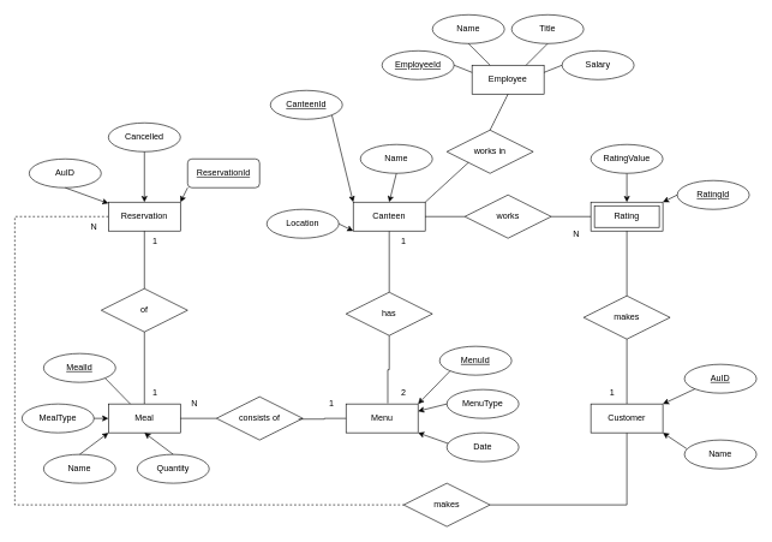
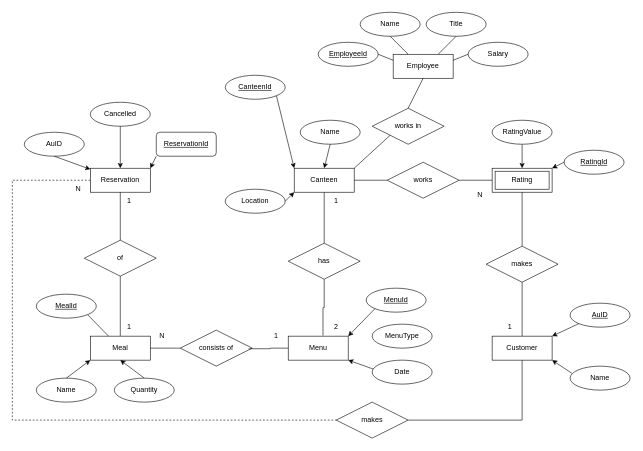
  <mxCell id="0" />
  <mxCell id="1" parent="0" />
  <mxCell id="2" style="edgeStyle=orthogonalEdgeStyle;rounded=0;orthogonalLoop=1;jettySize=auto;html=1;endArrow=none;endFill=0;dashed=1;" parent="1" source="3" edge="1"><mxGeometry relative="1" as="geometry"><mxPoint x="560" y="700" as="targetPoint" /><Array as="points"><mxPoint x="20" y="300" /><mxPoint x="20" y="700" /></Array></mxGeometry></mxCell>
  <mxCell id="3" value="Reservation" style="whiteSpace=wrap;html=1;align=center;" parent="1" vertex="1"><mxGeometry x="150" y="280" width="100" height="40" as="geometry" /></mxCell>
  <mxCell id="4" value="of" style="shape=rhombus;perimeter=rhombusPerimeter;whiteSpace=wrap;html=1;align=center;" parent="1" vertex="1"><mxGeometry x="140" y="400" width="120" height="60" as="geometry" /></mxCell>
  <mxCell id="5" value="" style="endArrow=none;html=1;rounded=0;exitX=0.5;exitY=1;exitDx=0;exitDy=0;entryX=0.5;entryY=0;entryDx=0;entryDy=0;endFill=0;" parent="1" source="3" target="4" edge="1"><mxGeometry width="50" height="50" relative="1" as="geometry"><mxPoint x="340" y="380" as="sourcePoint" /><mxPoint x="390" y="330" as="targetPoint" /></mxGeometry></mxCell>
  <mxCell id="6" value="" style="endArrow=none;html=1;rounded=0;exitX=0.5;exitY=1;exitDx=0;exitDy=0;entryX=0.5;entryY=0;entryDx=0;entryDy=0;endFill=0;" parent="1" source="4" target="7" edge="1"><mxGeometry width="50" height="50" relative="1" as="geometry"><mxPoint x="210" y="330" as="sourcePoint" /><mxPoint x="210" y="410" as="targetPoint" /></mxGeometry></mxCell>
  <mxCell id="7" value="Meal" style="whiteSpace=wrap;html=1;align=center;" parent="1" vertex="1"><mxGeometry x="150" y="560" width="100" height="40" as="geometry" /></mxCell>
  <mxCell id="8" value="AuID" style="ellipse;whiteSpace=wrap;html=1;align=center;" parent="1" vertex="1"><mxGeometry x="40" y="220" width="100" height="40" as="geometry" /></mxCell>
  <mxCell id="9" value="Cancelled" style="ellipse;whiteSpace=wrap;html=1;align=center;" parent="1" vertex="1"><mxGeometry x="150" y="170" width="100" height="40" as="geometry" /></mxCell>
  <mxCell id="10" style="edgeStyle=orthogonalEdgeStyle;rounded=0;orthogonalLoop=1;jettySize=auto;html=1;entryX=0.5;entryY=0;entryDx=0;entryDy=0;endArrow=none;endFill=0;" parent="1" source="11" target="29" edge="1"><mxGeometry relative="1" as="geometry" /></mxCell>
  <mxCell id="11" value="Canteen" style="whiteSpace=wrap;html=1;align=center;" parent="1" vertex="1"><mxGeometry x="490" y="280" width="100" height="40" as="geometry" /></mxCell>
  <mxCell id="12" value="Menu" style="whiteSpace=wrap;html=1;align=center;" parent="1" vertex="1"><mxGeometry x="480" y="560" width="100" height="40" as="geometry" /></mxCell>
  <mxCell id="13" style="edgeStyle=orthogonalEdgeStyle;rounded=0;orthogonalLoop=1;jettySize=auto;html=1;entryX=1;entryY=0.5;entryDx=0;entryDy=0;endArrow=none;endFill=0;" parent="1" source="14" target="20" edge="1"><mxGeometry relative="1" as="geometry" /></mxCell>
  <mxCell id="14" value="Rating" style="shape=ext;margin=3;double=1;whiteSpace=wrap;html=1;align=center;" parent="1" vertex="1"><mxGeometry x="820" y="280" width="100" height="40" as="geometry" /></mxCell>
  <mxCell id="15" style="edgeStyle=orthogonalEdgeStyle;rounded=0;orthogonalLoop=1;jettySize=auto;html=1;entryX=0.5;entryY=1;entryDx=0;entryDy=0;endArrow=none;endFill=0;" parent="1" source="17" target="22" edge="1"><mxGeometry relative="1" as="geometry" /></mxCell>
  <mxCell id="16" style="edgeStyle=orthogonalEdgeStyle;rounded=0;orthogonalLoop=1;jettySize=auto;html=1;entryX=1;entryY=0.5;entryDx=0;entryDy=0;endArrow=none;endFill=0;" parent="1" source="17" target="32" edge="1"><mxGeometry relative="1" as="geometry"><Array as="points"><mxPoint x="870" y="700" /></Array></mxGeometry></mxCell>
  <mxCell id="17" value="Customer" style="whiteSpace=wrap;html=1;align=center;" parent="1" vertex="1"><mxGeometry x="820" y="560" width="100" height="40" as="geometry" /></mxCell>
  <mxCell id="18" value="ReservationId" style="whiteSpace=wrap;html=1;align=center;fontStyle=4;rounded=1;" parent="1" vertex="1"><mxGeometry x="260" y="220" width="100" height="40" as="geometry" /></mxCell>
  <mxCell id="19" style="edgeStyle=orthogonalEdgeStyle;rounded=0;orthogonalLoop=1;jettySize=auto;html=1;entryX=1;entryY=0.5;entryDx=0;entryDy=0;endArrow=none;endFill=0;" parent="1" source="20" target="11" edge="1"><mxGeometry relative="1" as="geometry" /></mxCell>
  <mxCell id="20" value="works" style="shape=rhombus;perimeter=rhombusPerimeter;whiteSpace=wrap;html=1;align=center;" parent="1" vertex="1"><mxGeometry x="645" y="270" width="120" height="60" as="geometry" /></mxCell>
  <mxCell id="21" style="edgeStyle=orthogonalEdgeStyle;rounded=0;orthogonalLoop=1;jettySize=auto;html=1;entryX=0.5;entryY=1;entryDx=0;entryDy=0;endArrow=none;endFill=0;" parent="1" source="22" target="14" edge="1"><mxGeometry relative="1" as="geometry" /></mxCell>
  <mxCell id="22" value="makes" style="shape=rhombus;perimeter=rhombusPerimeter;whiteSpace=wrap;html=1;align=center;" parent="1" vertex="1"><mxGeometry x="810" y="410" width="120" height="60" as="geometry" /></mxCell>
  <mxCell id="23" style="edgeStyle=orthogonalEdgeStyle;rounded=0;orthogonalLoop=1;jettySize=auto;html=1;entryX=1;entryY=0.5;entryDx=0;entryDy=0;endArrow=none;endFill=0;" parent="1" source="24" target="7" edge="1"><mxGeometry relative="1" as="geometry" /></mxCell>
  <mxCell id="24" value="consists of" style="shape=rhombus;perimeter=rhombusPerimeter;whiteSpace=wrap;html=1;align=center;" parent="1" vertex="1"><mxGeometry x="300" y="550" width="120" height="60" as="geometry" /></mxCell>
  <mxCell id="25" style="edgeStyle=orthogonalEdgeStyle;rounded=0;orthogonalLoop=1;jettySize=auto;html=1;entryX=0.95;entryY=0.517;entryDx=0;entryDy=0;entryPerimeter=0;exitX=0;exitY=0.5;exitDx=0;exitDy=0;endArrow=none;endFill=0;" parent="1" source="12" target="24" edge="1"><mxGeometry relative="1" as="geometry"><mxPoint x="880" y="570" as="sourcePoint" /><mxPoint x="880" y="480" as="targetPoint" /></mxGeometry></mxCell>
  <mxCell id="26" value="N" style="text;html=1;strokeColor=none;fillColor=none;align=center;verticalAlign=middle;whiteSpace=wrap;rounded=0;" parent="1" vertex="1"><mxGeometry x="240" y="545" width="60" height="30" as="geometry" /></mxCell>
  <mxCell id="27" value="1" style="text;html=1;strokeColor=none;fillColor=none;align=center;verticalAlign=middle;whiteSpace=wrap;rounded=0;" parent="1" vertex="1"><mxGeometry x="430" y="545" width="60" height="30" as="geometry" /></mxCell>
  <mxCell id="28" style="edgeStyle=orthogonalEdgeStyle;rounded=0;orthogonalLoop=1;jettySize=auto;html=1;entryX=0.58;entryY=-0.025;entryDx=0;entryDy=0;entryPerimeter=0;endArrow=none;endFill=0;" parent="1" source="29" target="12" edge="1"><mxGeometry relative="1" as="geometry" /></mxCell>
  <mxCell id="29" value="has" style="shape=rhombus;perimeter=rhombusPerimeter;whiteSpace=wrap;html=1;align=center;" parent="1" vertex="1"><mxGeometry x="480" y="405" width="120" height="60" as="geometry" /></mxCell>
  <mxCell id="30" value="2" style="text;html=1;strokeColor=none;fillColor=none;align=center;verticalAlign=middle;whiteSpace=wrap;rounded=0;" parent="1" vertex="1"><mxGeometry x="530" y="530" width="60" height="30" as="geometry" /></mxCell>
  <mxCell id="31" value="1" style="text;html=1;strokeColor=none;fillColor=none;align=center;verticalAlign=middle;whiteSpace=wrap;rounded=0;" parent="1" vertex="1"><mxGeometry x="530" y="320" width="60" height="30" as="geometry" /></mxCell>
  <mxCell id="32" value="makes" style="shape=rhombus;perimeter=rhombusPerimeter;whiteSpace=wrap;html=1;align=center;" parent="1" vertex="1"><mxGeometry x="560" y="670" width="120" height="60" as="geometry" /></mxCell>
  <mxCell id="33" value="Name" style="ellipse;whiteSpace=wrap;html=1;align=center;" parent="1" vertex="1"><mxGeometry x="950" y="610" width="100" height="40" as="geometry" /></mxCell>
  <mxCell id="34" value="" style="endArrow=classic;html=1;rounded=0;exitX=0.5;exitY=1;exitDx=0;exitDy=0;" parent="1" source="8" target="3" edge="1"><mxGeometry width="50" height="50" relative="1" as="geometry"><mxPoint x="210" y="330" as="sourcePoint" /><mxPoint x="210" y="410" as="targetPoint" /></mxGeometry></mxCell>
  <mxCell id="35" value="" style="endArrow=classic;html=1;rounded=0;exitX=0.5;exitY=1;exitDx=0;exitDy=0;entryX=0.5;entryY=0;entryDx=0;entryDy=0;" parent="1" source="9" target="3" edge="1"><mxGeometry width="50" height="50" relative="1" as="geometry"><mxPoint x="100" y="270" as="sourcePoint" /><mxPoint x="160" y="292" as="targetPoint" /></mxGeometry></mxCell>
  <mxCell id="36" value="" style="endArrow=classic;html=1;rounded=0;exitX=0;exitY=1;exitDx=0;exitDy=0;entryX=1;entryY=0;entryDx=0;entryDy=0;" parent="1" source="18" target="3" edge="1"><mxGeometry width="50" height="50" relative="1" as="geometry"><mxPoint x="110" y="280" as="sourcePoint" /><mxPoint x="170" y="302" as="targetPoint" /></mxGeometry></mxCell>
  <mxCell id="37" value="AuID" style="ellipse;whiteSpace=wrap;html=1;align=center;fontStyle=4;" parent="1" vertex="1"><mxGeometry x="950" y="505" width="100" height="40" as="geometry" /></mxCell>
  <mxCell id="38" value="" style="endArrow=classic;html=1;rounded=0;exitX=0;exitY=1;exitDx=0;exitDy=0;entryX=1;entryY=0;entryDx=0;entryDy=0;" parent="1" source="37" target="17" edge="1"><mxGeometry width="50" height="50" relative="1" as="geometry"><mxPoint x="285" y="264" as="sourcePoint" /><mxPoint x="260" y="290" as="targetPoint" /></mxGeometry></mxCell>
  <mxCell id="39" value="" style="endArrow=classic;html=1;rounded=0;exitX=0.03;exitY=0.3;exitDx=0;exitDy=0;entryX=1;entryY=1;entryDx=0;entryDy=0;exitPerimeter=0;" parent="1" source="33" target="17" edge="1"><mxGeometry width="50" height="50" relative="1" as="geometry"><mxPoint x="975" y="549" as="sourcePoint" /><mxPoint x="930" y="570" as="targetPoint" /></mxGeometry></mxCell>
  <mxCell id="40" value="MenuId" style="ellipse;whiteSpace=wrap;html=1;align=center;fontStyle=4;" parent="1" vertex="1"><mxGeometry x="610" y="480" width="100" height="40" as="geometry" /></mxCell>
  <mxCell id="41" value="MenuType" style="ellipse;whiteSpace=wrap;html=1;align=center;" parent="1" vertex="1"><mxGeometry x="620" y="540" width="100" height="40" as="geometry" /></mxCell>
  <mxCell id="42" value="" style="endArrow=classic;html=1;rounded=0;exitX=0;exitY=1;exitDx=0;exitDy=0;entryX=1;entryY=0;entryDx=0;entryDy=0;" parent="1" source="40" target="12" edge="1"><mxGeometry width="50" height="50" relative="1" as="geometry"><mxPoint x="975" y="549" as="sourcePoint" /><mxPoint x="930" y="570" as="targetPoint" /></mxGeometry></mxCell>
- <mxCell id="43" value="" style="endArrow=classic;html=1;rounded=0;exitX=0;exitY=0.5;exitDx=0;exitDy=0;entryX=1;entryY=0.25;entryDx=0;entryDy=0;" parent="1" source="41" target="12" edge="1"><mxGeometry width="50" height="50" relative="1" as="geometry"><mxPoint x="635" y="524" as="sourcePoint" /><mxPoint x="590" y="570" as="targetPoint" /></mxGeometry></mxCell>
  <mxCell id="44" value="" style="endArrow=classic;html=1;rounded=0;exitX=0;exitY=0;exitDx=0;exitDy=0;entryX=1;entryY=1;entryDx=0;entryDy=0;" parent="1" target="12" edge="1"><mxGeometry width="50" height="50" relative="1" as="geometry"><mxPoint x="624.645" y="615.858" as="sourcePoint" /><mxPoint x="600" y="580" as="targetPoint" /></mxGeometry></mxCell>
  <mxCell id="45" value="RatingId" style="ellipse;whiteSpace=wrap;html=1;align=center;fontStyle=4;" parent="1" vertex="1"><mxGeometry x="940" y="250" width="100" height="40" as="geometry" /></mxCell>
  <mxCell id="46" style="edgeStyle=orthogonalEdgeStyle;rounded=0;orthogonalLoop=1;jettySize=auto;html=1;entryX=0.5;entryY=0;entryDx=0;entryDy=0;" parent="1" source="47" target="14" edge="1"><mxGeometry relative="1" as="geometry" /></mxCell>
  <mxCell id="47" value="RatingValue" style="ellipse;whiteSpace=wrap;html=1;align=center;" parent="1" vertex="1"><mxGeometry x="820" y="200" width="100" height="40" as="geometry" /></mxCell>
  <mxCell id="48" value="" style="endArrow=classic;html=1;rounded=0;exitX=0;exitY=0.5;exitDx=0;exitDy=0;entryX=1;entryY=0;entryDx=0;entryDy=0;" parent="1" source="45" target="14" edge="1"><mxGeometry width="50" height="50" relative="1" as="geometry"><mxPoint x="975" y="549" as="sourcePoint" /><mxPoint x="930" y="570" as="targetPoint" /></mxGeometry></mxCell>
  <mxCell id="49" value="Date" style="ellipse;whiteSpace=wrap;html=1;align=center;" parent="1" vertex="1"><mxGeometry x="620" y="600" width="100" height="40" as="geometry" /></mxCell>
  <mxCell id="50" value="MealId" style="ellipse;whiteSpace=wrap;html=1;align=center;fontStyle=4;" parent="1" vertex="1"><mxGeometry x="60" y="490" width="100" height="40" as="geometry" /></mxCell>
- <mxCell id="51" value="MealType" style="ellipse;whiteSpace=wrap;html=1;align=center;" parent="1" vertex="1"><mxGeometry x="30" y="560" width="100" height="40" as="geometry" /></mxCell>
  <mxCell id="52" value="Name" style="ellipse;whiteSpace=wrap;html=1;align=center;" parent="1" vertex="1"><mxGeometry x="60" y="630" width="100" height="40" as="geometry" /></mxCell>
  <mxCell id="53" value="Quantity" style="ellipse;whiteSpace=wrap;html=1;align=center;" parent="1" vertex="1"><mxGeometry x="190" y="630" width="100" height="40" as="geometry" /></mxCell>
  <mxCell id="54" value="" style="endArrow=classic;html=1;rounded=0;exitX=0.5;exitY=0;exitDx=0;exitDy=0;entryX=0.5;entryY=1;entryDx=0;entryDy=0;" parent="1" source="53" target="7" edge="1"><mxGeometry width="50" height="50" relative="1" as="geometry"><mxPoint x="285" y="264" as="sourcePoint" /><mxPoint x="260" y="290" as="targetPoint" /></mxGeometry></mxCell>
  <mxCell id="55" value="" style="endArrow=classic;html=1;rounded=0;exitX=0.5;exitY=0;exitDx=0;exitDy=0;entryX=0;entryY=1;entryDx=0;entryDy=0;" parent="1" source="52" target="7" edge="1"><mxGeometry width="50" height="50" relative="1" as="geometry"><mxPoint x="250" y="640" as="sourcePoint" /><mxPoint x="210" y="610" as="targetPoint" /></mxGeometry></mxCell>
- <mxCell id="56" value="" style="endArrow=classic;html=1;rounded=0;exitX=1;exitY=0.5;exitDx=0;exitDy=0;entryX=0;entryY=0.5;entryDx=0;entryDy=0;" parent="1" source="51" target="7" edge="1"><mxGeometry width="50" height="50" relative="1" as="geometry"><mxPoint x="120" y="640" as="sourcePoint" /><mxPoint x="160" y="610" as="targetPoint" /></mxGeometry></mxCell>
  <mxCell id="57" value="" style="endArrow=none;html=1;rounded=0;exitX=1;exitY=1;exitDx=0;exitDy=0;" parent="1" source="50" target="7" edge="1"><mxGeometry width="50" height="50" relative="1" as="geometry"><mxPoint x="120" y="640" as="sourcePoint" /><mxPoint x="160" y="610" as="targetPoint" /></mxGeometry></mxCell>
  <mxCell id="58" value="Name" style="ellipse;whiteSpace=wrap;html=1;align=center;" parent="1" vertex="1"><mxGeometry x="500" y="200" width="100" height="40" as="geometry" /></mxCell>
  <mxCell id="59" value="CanteenId" style="ellipse;whiteSpace=wrap;html=1;align=center;fontStyle=4;" parent="1" vertex="1"><mxGeometry x="375" y="125" width="100" height="40" as="geometry" /></mxCell>
- <mxCell id="60" value="Location" style="ellipse;whiteSpace=wrap;html=1;align=center;" parent="1" vertex="1"><mxGeometry x="370" y="290" width="100" height="40" as="geometry" /></mxCell>
+ <mxCell id="60" value="Location" style="ellipse;whiteSpace=wrap;html=1;align=center;" parent="1" vertex="1"><mxGeometry x="375" y="315" width="100" height="40" as="geometry" /></mxCell>
  <mxCell id="61" value="" style="endArrow=classic;html=1;rounded=0;exitX=0.5;exitY=1;exitDx=0;exitDy=0;entryX=0.5;entryY=0;entryDx=0;entryDy=0;" parent="1" source="58" target="11" edge="1"><mxGeometry width="50" height="50" relative="1" as="geometry"><mxPoint x="285" y="264" as="sourcePoint" /><mxPoint x="260" y="290" as="targetPoint" /></mxGeometry></mxCell>
  <mxCell id="62" value="" style="endArrow=classic;html=1;rounded=0;exitX=1;exitY=1;exitDx=0;exitDy=0;entryX=0;entryY=0;entryDx=0;entryDy=0;" parent="1" source="59" target="11" edge="1"><mxGeometry width="50" height="50" relative="1" as="geometry"><mxPoint x="560" y="250" as="sourcePoint" /><mxPoint x="550" y="290" as="targetPoint" /></mxGeometry></mxCell>
  <mxCell id="63" value="" style="endArrow=classic;html=1;rounded=0;exitX=1;exitY=0.5;exitDx=0;exitDy=0;entryX=0;entryY=1;entryDx=0;entryDy=0;" parent="1" source="60" target="11" edge="1"><mxGeometry width="50" height="50" relative="1" as="geometry"><mxPoint x="470" y="279" as="sourcePoint" /><mxPoint x="500" y="290" as="targetPoint" /></mxGeometry></mxCell>
  <mxCell id="64" value="1" style="text;html=1;strokeColor=none;fillColor=none;align=center;verticalAlign=middle;whiteSpace=wrap;rounded=0;" parent="1" vertex="1"><mxGeometry x="820" y="530" width="60" height="30" as="geometry" /></mxCell>
  <mxCell id="65" value="N" style="text;html=1;strokeColor=none;fillColor=none;align=center;verticalAlign=middle;whiteSpace=wrap;rounded=0;" parent="1" vertex="1"><mxGeometry x="100" y="300" width="60" height="30" as="geometry" /></mxCell>
  <mxCell id="66" value="1" style="text;html=1;strokeColor=none;fillColor=none;align=center;verticalAlign=middle;whiteSpace=wrap;rounded=0;" parent="1" vertex="1"><mxGeometry x="185" y="320" width="60" height="30" as="geometry" /></mxCell>
  <mxCell id="67" value="1" style="text;html=1;strokeColor=none;fillColor=none;align=center;verticalAlign=middle;whiteSpace=wrap;rounded=0;" parent="1" vertex="1"><mxGeometry x="185" y="530" width="60" height="30" as="geometry" /></mxCell>
  <mxCell id="68" value="N" style="text;html=1;strokeColor=none;fillColor=none;align=center;verticalAlign=middle;whiteSpace=wrap;rounded=0;" parent="1" vertex="1"><mxGeometry x="770" y="310" width="60" height="30" as="geometry" /></mxCell>
  <mxCell id="69" value="Employee" style="whiteSpace=wrap;html=1;align=center;" vertex="1" parent="1"><mxGeometry x="655" y="90" width="100" height="40" as="geometry" /></mxCell>
  <mxCell id="70" value="EmployeeId" style="ellipse;whiteSpace=wrap;html=1;align=center;fontStyle=4;" vertex="1" parent="1"><mxGeometry x="530" y="70" width="100" height="40" as="geometry" /></mxCell>
  <mxCell id="71" value="Name" style="ellipse;whiteSpace=wrap;html=1;align=center;" vertex="1" parent="1"><mxGeometry x="600" y="20" width="100" height="40" as="geometry" /></mxCell>
  <mxCell id="72" value="Title" style="ellipse;whiteSpace=wrap;html=1;align=center;" vertex="1" parent="1"><mxGeometry x="710" y="20" width="100" height="40" as="geometry" /></mxCell>
  <mxCell id="73" value="Salary" style="ellipse;whiteSpace=wrap;html=1;align=center;" vertex="1" parent="1"><mxGeometry x="780" y="70" width="100" height="40" as="geometry" /></mxCell>
  <mxCell id="74" value="works in" style="shape=rhombus;perimeter=rhombusPerimeter;whiteSpace=wrap;html=1;align=center;" vertex="1" parent="1"><mxGeometry x="620" y="180" width="120" height="60" as="geometry" /></mxCell>
  <mxCell id="75" value="" style="endArrow=none;html=1;rounded=0;exitX=0.5;exitY=1;exitDx=0;exitDy=0;entryX=0.5;entryY=0;entryDx=0;entryDy=0;endFill=0;" edge="1" parent="1" source="69" target="74"><mxGeometry width="50" height="50" relative="1" as="geometry"><mxPoint x="560" y="250" as="sourcePoint" /><mxPoint x="550" y="290" as="targetPoint" /></mxGeometry></mxCell>
  <mxCell id="76" value="" style="endArrow=none;html=1;rounded=0;exitX=0;exitY=1;exitDx=0;exitDy=0;entryX=1;entryY=0;entryDx=0;entryDy=0;endFill=0;" edge="1" parent="1" source="74" target="11"><mxGeometry width="50" height="50" relative="1" as="geometry"><mxPoint x="715" y="140" as="sourcePoint" /><mxPoint x="690" y="190" as="targetPoint" /></mxGeometry></mxCell>
  <mxCell id="77" value="" style="endArrow=none;html=1;rounded=0;entryX=0.5;entryY=1;entryDx=0;entryDy=0;exitX=0.25;exitY=0;exitDx=0;exitDy=0;" edge="1" parent="1" source="69" target="71"><mxGeometry width="50" height="50" relative="1" as="geometry"><mxPoint x="490" y="330" as="sourcePoint" /><mxPoint x="540" y="280" as="targetPoint" /></mxGeometry></mxCell>
  <mxCell id="78" value="" style="endArrow=none;html=1;rounded=0;entryX=1;entryY=0.5;entryDx=0;entryDy=0;exitX=0;exitY=0.25;exitDx=0;exitDy=0;" edge="1" parent="1" source="69" target="70"><mxGeometry width="50" height="50" relative="1" as="geometry"><mxPoint x="690" y="100" as="sourcePoint" /><mxPoint x="660" y="70" as="targetPoint" /></mxGeometry></mxCell>
  <mxCell id="79" value="" style="endArrow=none;html=1;rounded=0;entryX=0.5;entryY=1;entryDx=0;entryDy=0;exitX=0.75;exitY=0;exitDx=0;exitDy=0;" edge="1" parent="1" source="69" target="72"><mxGeometry width="50" height="50" relative="1" as="geometry"><mxPoint x="690" y="100" as="sourcePoint" /><mxPoint x="660" y="70" as="targetPoint" /></mxGeometry></mxCell>
  <mxCell id="80" value="" style="endArrow=none;html=1;rounded=0;entryX=0;entryY=0.5;entryDx=0;entryDy=0;exitX=1;exitY=0.25;exitDx=0;exitDy=0;" edge="1" parent="1" source="69" target="73"><mxGeometry width="50" height="50" relative="1" as="geometry"><mxPoint x="700" y="110" as="sourcePoint" /><mxPoint x="670" y="80" as="targetPoint" /></mxGeometry></mxCell>
